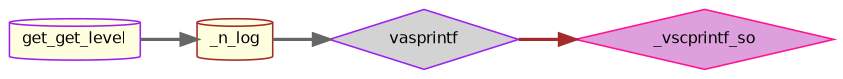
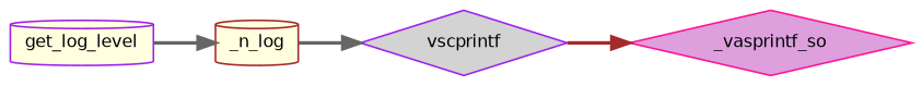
  digraph {
    rankdir=LR
    node [color=purple fillcolor=lightyellow fontname=Helvetica fontsize=10 shape=cylinder style=filled]
    edge [color=gray40 fontname=Helvetica fontsize=10 labelfontname=Helvetica labelfontsize=10 style=bold]
    n1 [color=brown fontcolor=black height=0.2 label=_n_log width=0.4]
-   n2 [fillcolor=lightgrey height=0.2 label=vasprintf shape=diamond width=0.4]
-   n3 [height=0.2 label=get_get_level width=0.4]
-   n4 [color=deeppink fillcolor=plum height=0.2 label=_vscprintf_so shape=diamond width=0.4]
+   n2 [fillcolor=lightgrey height=0.2 label=vscprintf shape=diamond width=0.4]
+   n3 [height=0.2 label=get_log_level width=0.4]
+   n4 [color=deeppink fillcolor=plum height=0.2 label=_vasprintf_so shape=diamond width=0.4]
    n1 -> n2
    n2 -> n4 [color=brown]
    n3 -> n1
  }
